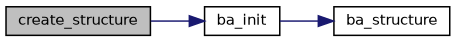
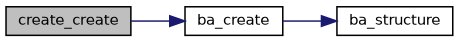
  digraph {
    rankdir=LR
    node [color=black fillcolor=white fontname=Helvetica fontsize=10 shape=record style=filled]
    edge [color=midnightblue fontname=Helvetica fontsize=10 labelfontname=Helvetica labelfontsize=10 style=solid]
-   n1 [fillcolor=grey75 fontcolor=black height=0.2 label=create_structure width=0.4]
-   n2 [height=0.2 label=ba_init width=0.4]
+   n1 [fillcolor=grey75 fontcolor=black height=0.2 label=create_create width=0.4]
+   n2 [height=0.2 label=ba_create width=0.4]
    n3 [height=0.2 label=ba_structure width=0.4]
    n1 -> n2
    n2 -> n3
  }
